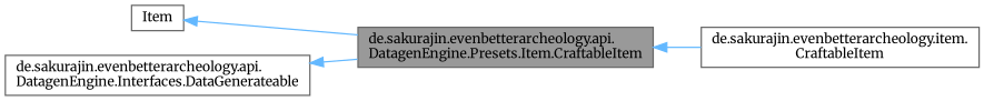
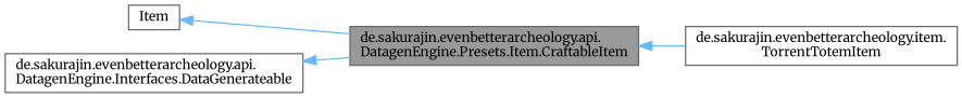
  digraph {
    rankdir=LR
    fontname=Merriweather
    node [color=gray40 fillcolor=white fontname=Merriweather fontsize=10 shape=box style=filled]
    edge [color=steelblue1 dir=back fontname=Merriweather fontsize=10 labelfontname=Helvetica labelfontsize=10 style=solid]
    n1 [fillcolor=grey60 fontcolor=black height=0.2 label="de.sakurajin.evenbetterarcheology.api.\lDatagenEngine.Presets.Item.CraftableItem" width=0.4]
-   n2 [height=0.2 label="de.sakurajin.evenbetterarcheology.item.\lCraftableItem" width=0.4]
+   n2 [height=0.2 label="de.sakurajin.evenbetterarcheology.item.\lTorrentTotemItem" width=0.4]
    n3 [height=0.2 label=Item width=0.4]
    n4 [height=0.2 label="de.sakurajin.evenbetterarcheology.api.\lDatagenEngine.Interfaces.DataGenerateable" width=0.4]
    n1 -> n2
    n3 -> n1
    n4 -> n1
  }
